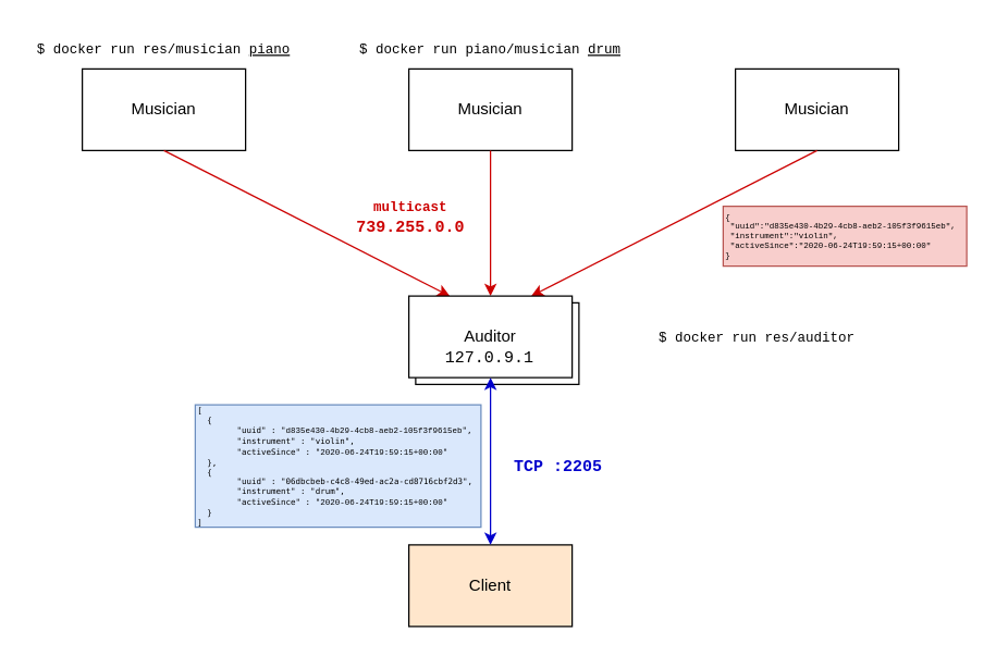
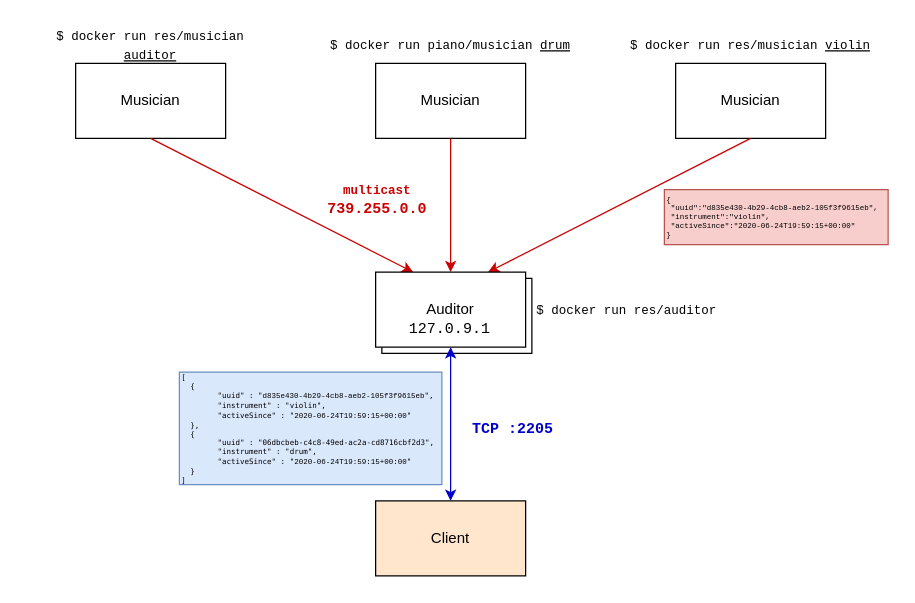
  <mxCell id="0" />
  <mxCell id="1" parent="0" />
  <mxCell id="2" value="Musician" style="rounded=0;whiteSpace=wrap;html=1;" vertex="1" parent="1"><mxGeometry x="60" y="50" width="120" height="60" as="geometry" /></mxCell>
- <mxCell id="3" value="&lt;font style=&quot;font-size: 10px&quot; face=&quot;Courier New&quot;&gt;$ docker run res/musician &lt;u&gt;piano&lt;/u&gt;&lt;/font&gt;" style="text;html=1;strokeColor=none;fillColor=none;align=center;verticalAlign=middle;whiteSpace=wrap;rounded=0;" vertex="1" parent="1"><mxGeometry x="20" y="20" width="200" height="30" as="geometry" /></mxCell>
- <mxCell id="4" value="&lt;font style=&quot;font-size: 10px&quot; face=&quot;Courier New&quot;&gt;$ docker run res/auditor&lt;/font&gt;" style="text;html=1;strokeColor=none;fillColor=none;align=left;verticalAlign=middle;whiteSpace=wrap;rounded=0;" vertex="1" parent="1"><mxGeometry x="482" y="232" width="200" height="30" as="geometry" /></mxCell>
+ <mxCell id="3" value="&lt;font style=&quot;font-size: 10px&quot; face=&quot;Courier New&quot;&gt;$ docker run res/musician &lt;u&gt;auditor&lt;/u&gt;&lt;/font&gt;" style="text;html=1;strokeColor=none;fillColor=none;align=center;verticalAlign=middle;whiteSpace=wrap;rounded=0;" vertex="1" parent="1"><mxGeometry x="20" y="20" width="200" height="30" as="geometry" /></mxCell>
+ <mxCell id="4" value="&lt;font style=&quot;font-size: 10px&quot; face=&quot;Courier New&quot;&gt;$ docker run res/auditor&lt;/font&gt;" style="text;html=1;strokeColor=none;fillColor=none;align=left;verticalAlign=middle;whiteSpace=wrap;rounded=0;" vertex="1" parent="1"><mxGeometry x="427" y="232" width="200" height="30" as="geometry" /></mxCell>
  <mxCell id="5" value="Musician" style="rounded=0;whiteSpace=wrap;html=1;" vertex="1" parent="1"><mxGeometry x="300" y="50" width="120" height="60" as="geometry" /></mxCell>
  <mxCell id="6" value="&lt;font style=&quot;font-size: 10px&quot; face=&quot;Courier New&quot;&gt;$ docker run piano/musician &lt;u&gt;drum&lt;/u&gt;&lt;/font&gt;" style="text;html=1;strokeColor=none;fillColor=none;align=center;verticalAlign=middle;whiteSpace=wrap;rounded=0;" vertex="1" parent="1"><mxGeometry x="260" y="20" width="200" height="30" as="geometry" /></mxCell>
  <mxCell id="7" value="Musician" style="rounded=0;whiteSpace=wrap;html=1;" vertex="1" parent="1"><mxGeometry x="540" y="50" width="120" height="60" as="geometry" /></mxCell>
+ <mxCell id="8" value="&lt;div&gt;&lt;font style=&quot;font-size: 10px&quot; face=&quot;Courier New&quot;&gt;$ docker run res/musician &lt;u&gt;violin&lt;/u&gt;&lt;/font&gt;&lt;/div&gt;" style="text;html=1;strokeColor=none;fillColor=none;align=center;verticalAlign=middle;whiteSpace=wrap;rounded=0;" vertex="1" parent="1"><mxGeometry x="500" y="20" width="200" height="30" as="geometry" /></mxCell>
  <mxCell id="9" value="" style="endArrow=classic;html=1;exitX=0.5;exitY=1;exitDx=0;exitDy=0;entryX=0.25;entryY=0;entryDx=0;entryDy=0;fillColor=#f8cecc;strokeColor=#CC0000;" edge="1" parent="1" source="2" target="16"><mxGeometry width="50" height="50" relative="1" as="geometry"><mxPoint x="124" y="153" as="sourcePoint" /><mxPoint x="193" y="176" as="targetPoint" /></mxGeometry></mxCell>
  <mxCell id="10" value="" style="endArrow=classic;html=1;exitX=0.5;exitY=1;exitDx=0;exitDy=0;entryX=0.5;entryY=0;entryDx=0;entryDy=0;fillColor=#f8cecc;strokeColor=#CC0000;" edge="1" parent="1" source="5" target="16"><mxGeometry width="50" height="50" relative="1" as="geometry"><mxPoint x="354" y="117" as="sourcePoint" /><mxPoint x="384" y="227" as="targetPoint" /></mxGeometry></mxCell>
  <mxCell id="11" value="" style="endArrow=classic;html=1;exitX=0.5;exitY=1;exitDx=0;exitDy=0;entryX=0.75;entryY=0;entryDx=0;entryDy=0;fillColor=#f8cecc;strokeColor=#CC0000;" edge="1" parent="1" source="7" target="16"><mxGeometry width="50" height="50" relative="1" as="geometry"><mxPoint x="577" y="170" as="sourcePoint" /><mxPoint x="397" y="280" as="targetPoint" /></mxGeometry></mxCell>
  <mxCell id="12" value="&lt;div&gt;&lt;font style=&quot;font-size: 10px&quot; face=&quot;Courier New&quot;&gt;multicast&lt;/font&gt;&lt;/div&gt;&lt;div&gt;&lt;font face=&quot;Courier New&quot;&gt;739.255.0.0&lt;br&gt;&lt;/font&gt;&lt;/div&gt;" style="text;html=1;strokeColor=none;fillColor=none;align=center;verticalAlign=middle;whiteSpace=wrap;rounded=0;fontStyle=1;fontColor=#CC0000;" vertex="1" parent="1"><mxGeometry x="260" y="140" width="83" height="37" as="geometry" /></mxCell>
  <mxCell id="13" value="Client" style="rounded=0;whiteSpace=wrap;html=1;fillColor=#ffe6cc;" vertex="1" parent="1"><mxGeometry x="300" y="400" width="120" height="60" as="geometry" /></mxCell>
  <mxCell id="14" value="&lt;font face=&quot;Courier New&quot; color=&quot;#0000CC&quot;&gt;TCP :2205&lt;br&gt;&lt;/font&gt;" style="text;html=1;strokeColor=none;fillColor=none;align=center;verticalAlign=middle;whiteSpace=wrap;rounded=0;dashed=1;fontColor=#000000;fontStyle=1" vertex="1" parent="1"><mxGeometry x="363" y="332" width="94" height="20" as="geometry" /></mxCell>
  <mxCell id="15" value="&lt;div&gt;Auditor&lt;/div&gt;" style="rounded=0;whiteSpace=wrap;html=1;shadow=0;" vertex="1" parent="1"><mxGeometry x="305" y="222" width="120" height="60" as="geometry" /></mxCell>
  <mxCell id="16" value="&lt;div&gt;Auditor&lt;/div&gt;" style="rounded=0;whiteSpace=wrap;html=1;" vertex="1" parent="1"><mxGeometry x="300" y="217" width="120" height="60" as="geometry" /></mxCell>
  <mxCell id="17" value="" style="endArrow=classic;startArrow=classic;html=1;strokeColor=#0000CC;fontColor=#000000;exitX=0.5;exitY=0;exitDx=0;exitDy=0;entryX=0.5;entryY=1;entryDx=0;entryDy=0;" edge="1" parent="1" source="13" target="16"><mxGeometry width="50" height="50" relative="1" as="geometry"><mxPoint x="233" y="342" as="sourcePoint" /><mxPoint x="350" y="303" as="targetPoint" /></mxGeometry></mxCell>
  <mxCell id="18" value="&lt;font face=&quot;Courier New&quot;&gt;127.0.9.1&lt;/font&gt;" style="text;html=1;strokeColor=none;fillColor=none;align=center;verticalAlign=middle;whiteSpace=wrap;rounded=0;" vertex="1" parent="1"><mxGeometry x="300" y="247" width="119" height="30" as="geometry" /></mxCell>
  <mxCell id="19" value="&lt;div style=&quot;font-size: 6px&quot;&gt;&lt;font style=&quot;font-size: 6px&quot; face=&quot;Courier New&quot;&gt;{&lt;/font&gt;&lt;/div&gt;&lt;div style=&quot;font-size: 6px&quot;&gt;&lt;font style=&quot;font-size: 6px&quot; face=&quot;Courier New&quot;&gt;&amp;nbsp;&quot;uuid&quot;:&quot;d835e430-4b29-4cb8-aeb2-105f3f9615eb&quot;,&lt;/font&gt;&lt;/div&gt;&lt;div style=&quot;font-size: 6px&quot;&gt;&lt;font style=&quot;font-size: 6px&quot; face=&quot;Courier New&quot;&gt;&amp;nbsp;&quot;instrument&quot;:&quot;violin&quot;,&lt;/font&gt;&lt;/div&gt;&lt;div style=&quot;font-size: 6px&quot;&gt;&lt;font style=&quot;font-size: 6px&quot; face=&quot;Courier New&quot;&gt;&amp;nbsp;&quot;activeSince&quot;:&quot;2020-06-24T19:59:15+00:00&quot;&lt;/font&gt;&lt;/div&gt;&lt;div style=&quot;font-size: 6px&quot;&gt;&lt;font style=&quot;font-size: 6px&quot; face=&quot;Courier New&quot;&gt;}&lt;/font&gt;&lt;/div&gt;" style="text;html=1;strokeColor=#b85450;fillColor=#f8cecc;align=left;verticalAlign=middle;whiteSpace=wrap;rounded=0;shadow=0;fontSize=6;" vertex="1" parent="1"><mxGeometry x="531" y="151" width="179" height="44" as="geometry" /></mxCell>
  <mxCell id="20" value="&lt;pre&gt;&lt;code&gt;[&lt;br&gt;  {&lt;br&gt;  &#09;&quot;uuid&quot; : &quot;&lt;/code&gt;&lt;code&gt;&lt;font style=&quot;font-size: 6px&quot; face=&quot;Courier New&quot;&gt;d835e430-4b29-4cb8-aeb2-105f3f9615eb&lt;/font&gt;&quot;,&lt;br&gt;  &#09;&quot;instrument&quot; : &quot;violin&quot;,&lt;br&gt;  &#09;&quot;activeSince&quot; : &quot;&lt;/code&gt;&lt;code&gt;&lt;font style=&quot;font-size: 6px&quot; face=&quot;Courier New&quot;&gt;2020-06-24T19:59:15+00:00&lt;/font&gt;&quot;&lt;br&gt;  },&lt;br&gt;  {&lt;br&gt;  &#09;&quot;uuid&quot; : &quot;06dbcbeb-c4c8-49ed-ac2a-cd8716cbf2d3&quot;,&lt;br&gt;  &#09;&quot;instrument&quot; : &quot;drum&quot;,&lt;br&gt;  &#09;&quot;activeSince&quot; : &quot;&lt;/code&gt;&lt;code&gt;&lt;font style=&quot;font-size: 6px&quot; face=&quot;Courier New&quot;&gt;2020-06-24T19:59:15+00:00&lt;/font&gt;&quot;&lt;br&gt;  }&lt;br&gt;]&lt;/code&gt;&lt;/pre&gt;" style="text;html=1;strokeColor=#6c8ebf;fillColor=#dae8fc;align=left;verticalAlign=middle;whiteSpace=wrap;rounded=0;shadow=0;fontSize=6;" vertex="1" parent="1"><mxGeometry x="143" y="297" width="210" height="90" as="geometry" /></mxCell>
